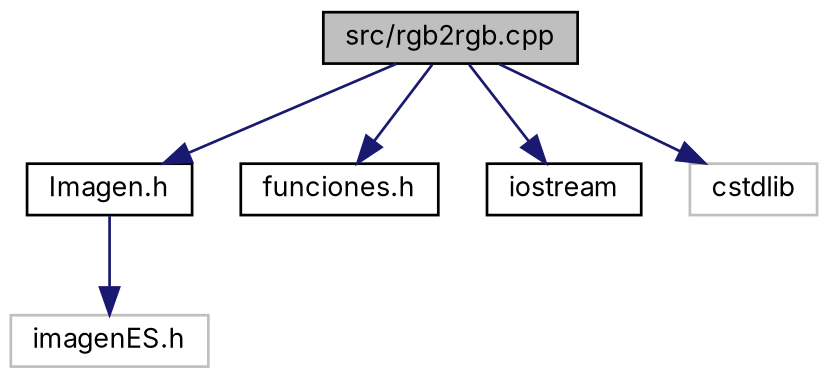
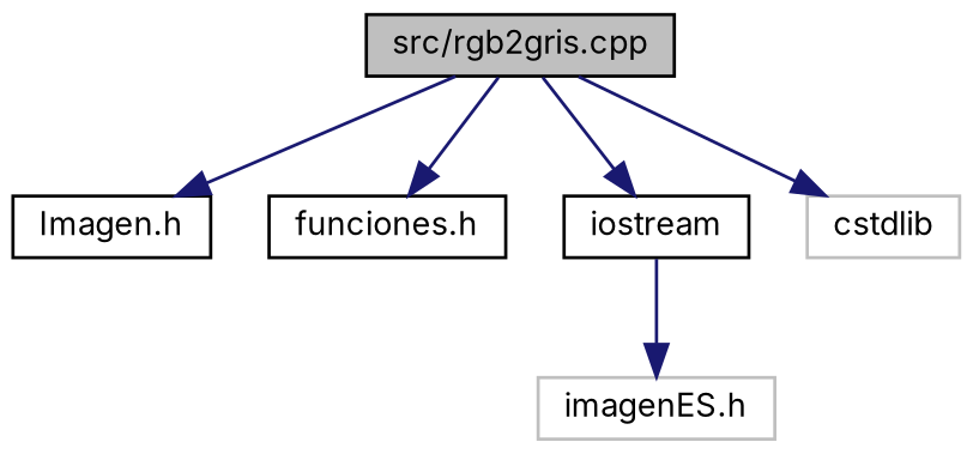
  digraph {
    fontname=Inter
    node [color=black fontname=Inter fontsize=10 shape=record]
    edge [color=midnightblue fontname=Inter fontsize=10 labelfontname=FreeSans labelfontsize=10 style=solid]
-   n1 [fillcolor=grey75 fontcolor=black height=0.2 label="src/rgb2rgb.cpp" style=filled width=0.4]
+   n1 [fillcolor=grey75 fontcolor=black height=0.2 label="src/rgb2gris.cpp" style=filled width=0.4]
    n2 [height=0.2 label="Imagen.h" width=0.4]
    n3 [height=0.2 label="funciones.h" width=0.4]
    n4 [height=0.2 label=iostream width=0.4]
    n5 [color=grey75 height=0.2 label=cstdlib width=0.4]
    n6 [color=grey75 height=0.2 label="imagenES.h" width=0.4]
    n1 -> n2
    n1 -> n3
    n1 -> n4
    n1 -> n5
-   n2 -> n6
+   n4 -> n6
  }
